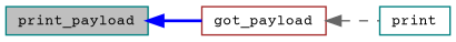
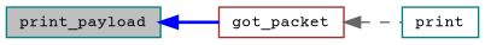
  digraph {
    fontname="Courier Prime"
    rankdir=LR
    node [color=teal fillcolor=white fontname="Courier Prime" fontsize=10 shape=record style=filled]
    edge [dir=back fontname="Courier Prime" fontsize=10 labelfontname=Helvetica labelfontsize=10]
    n1 [fillcolor=grey75 fontcolor=black height=0.2 label=print_payload width=0.4]
-   n2 [color=brown height=0.2 label=got_payload width=0.4]
+   n2 [color=brown height=0.2 label=got_packet width=0.4]
    n3 [height=0.2 label=print width=0.4]
    n1 -> n2 [color=blue style=bold]
    n2 -> n3 [color=gray40 style=dashed]
  }
